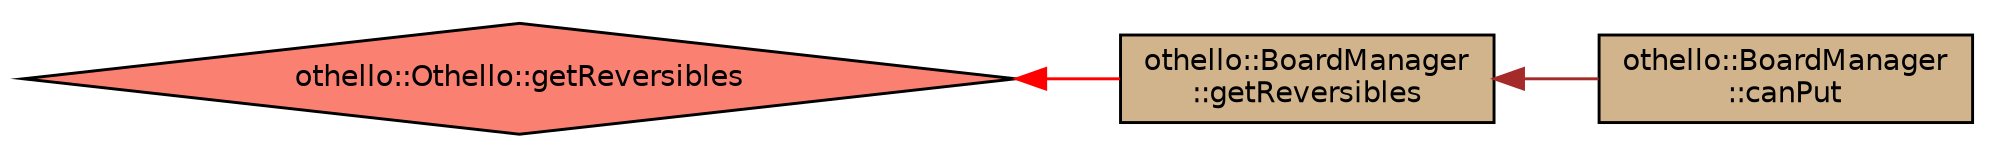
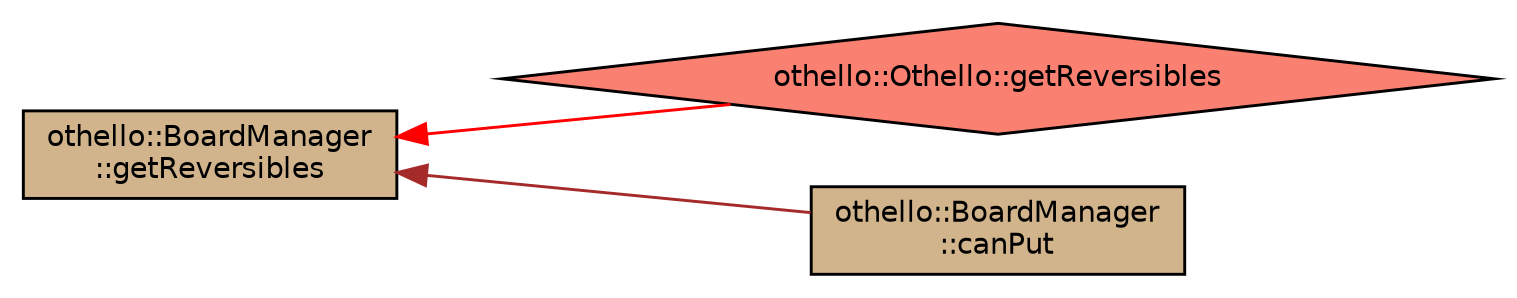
  digraph {
    rankdir=LR
    node [color=black fillcolor=tan fontname=Helvetica fontsize=10 shape=box style=filled]
    edge [dir=back fontname=Helvetica fontsize=10 labelfontname=Helvetica labelfontsize=10 style=solid]
    n1 [fontcolor=black height=0.2 label="othello::BoardManager\l::getReversibles" width=0.4]
    n2 [fillcolor=salmon height=0.2 label="othello::Othello::getReversibles" shape=diamond width=0.4]
    n3 [height=0.2 label="othello::BoardManager\l::canPut" width=0.4]
-   n2 -> n1 [color=red]
+   n1 -> n2 [color=red]
    n1 -> n3 [color=brown]
  }
